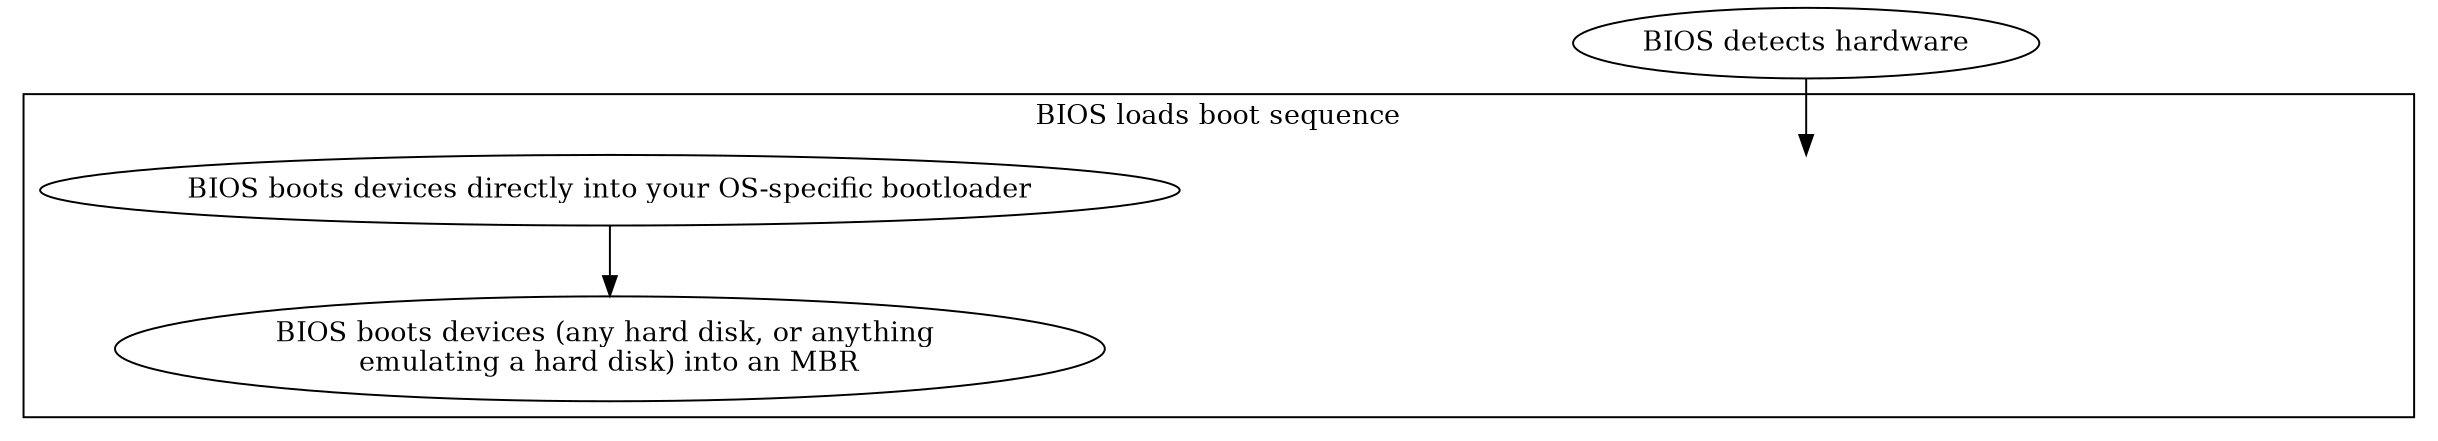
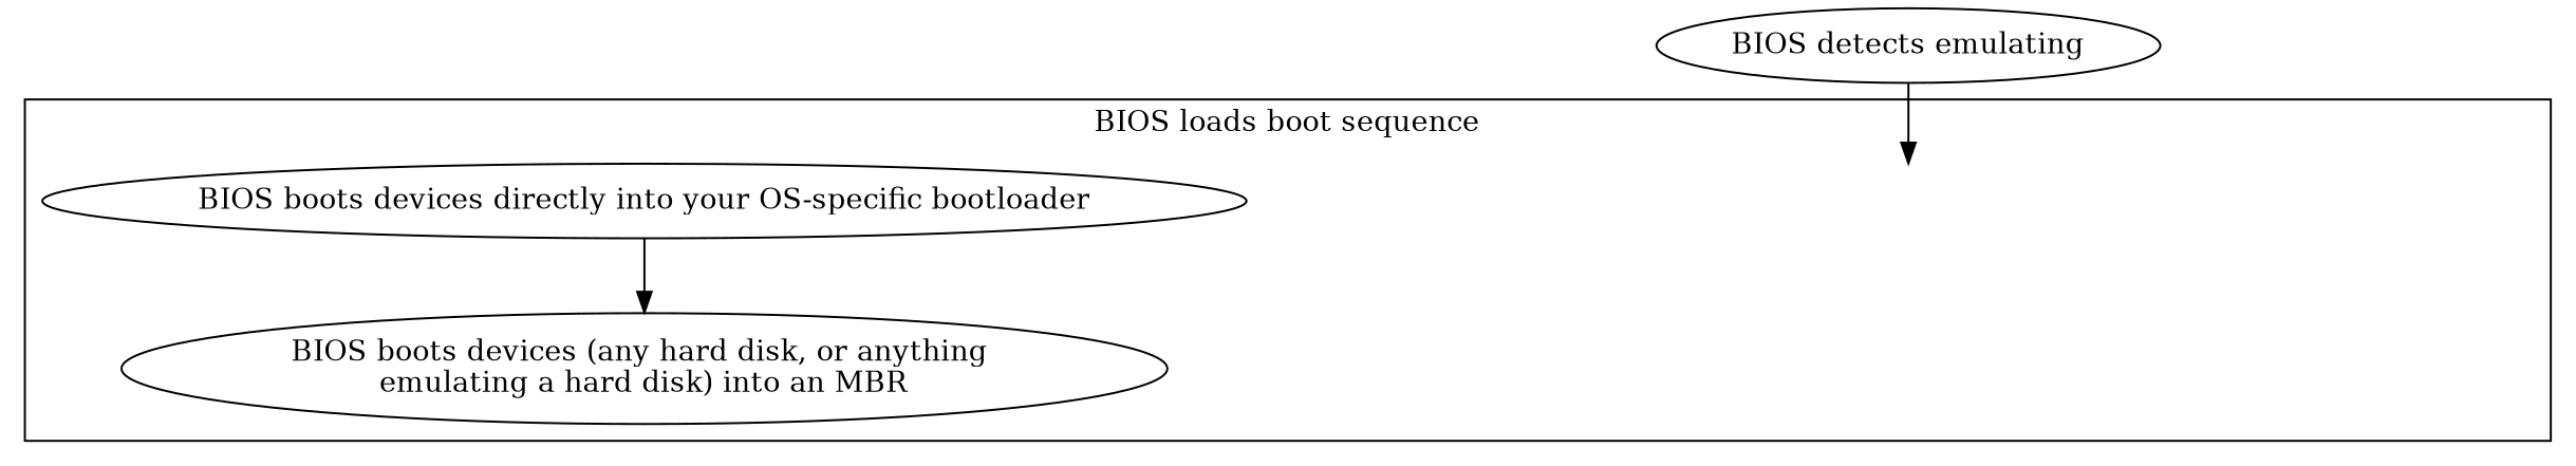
  strict digraph {
    compound=true
    fontname="DejaVu Serif"
    node [fontname="DejaVu Serif"]
    edge [fontname="DejaVu Serif"]
    user_story_computer_h_BIOS_bootsBIOS_loads_boot_sequence [style=invis]
    n2 [label="BIOS boots devices directly into your OS-specific bootloader"]
    n3 [label="BIOS boots devices (any hard disk, or anything \nemulating a hard disk) into an MBR"]
-   n4 [label="BIOS detects hardware"]
+   n4 [label="BIOS detects emulating"]
    subgraph cluster_1 {
      label="BIOS loads boot sequence"
      user_story_computer_h_BIOS_bootsBIOS_loads_boot_sequence
      n2
      n3
    }
    n2 -> n3
    n4 -> user_story_computer_h_BIOS_bootsBIOS_loads_boot_sequence
  }
